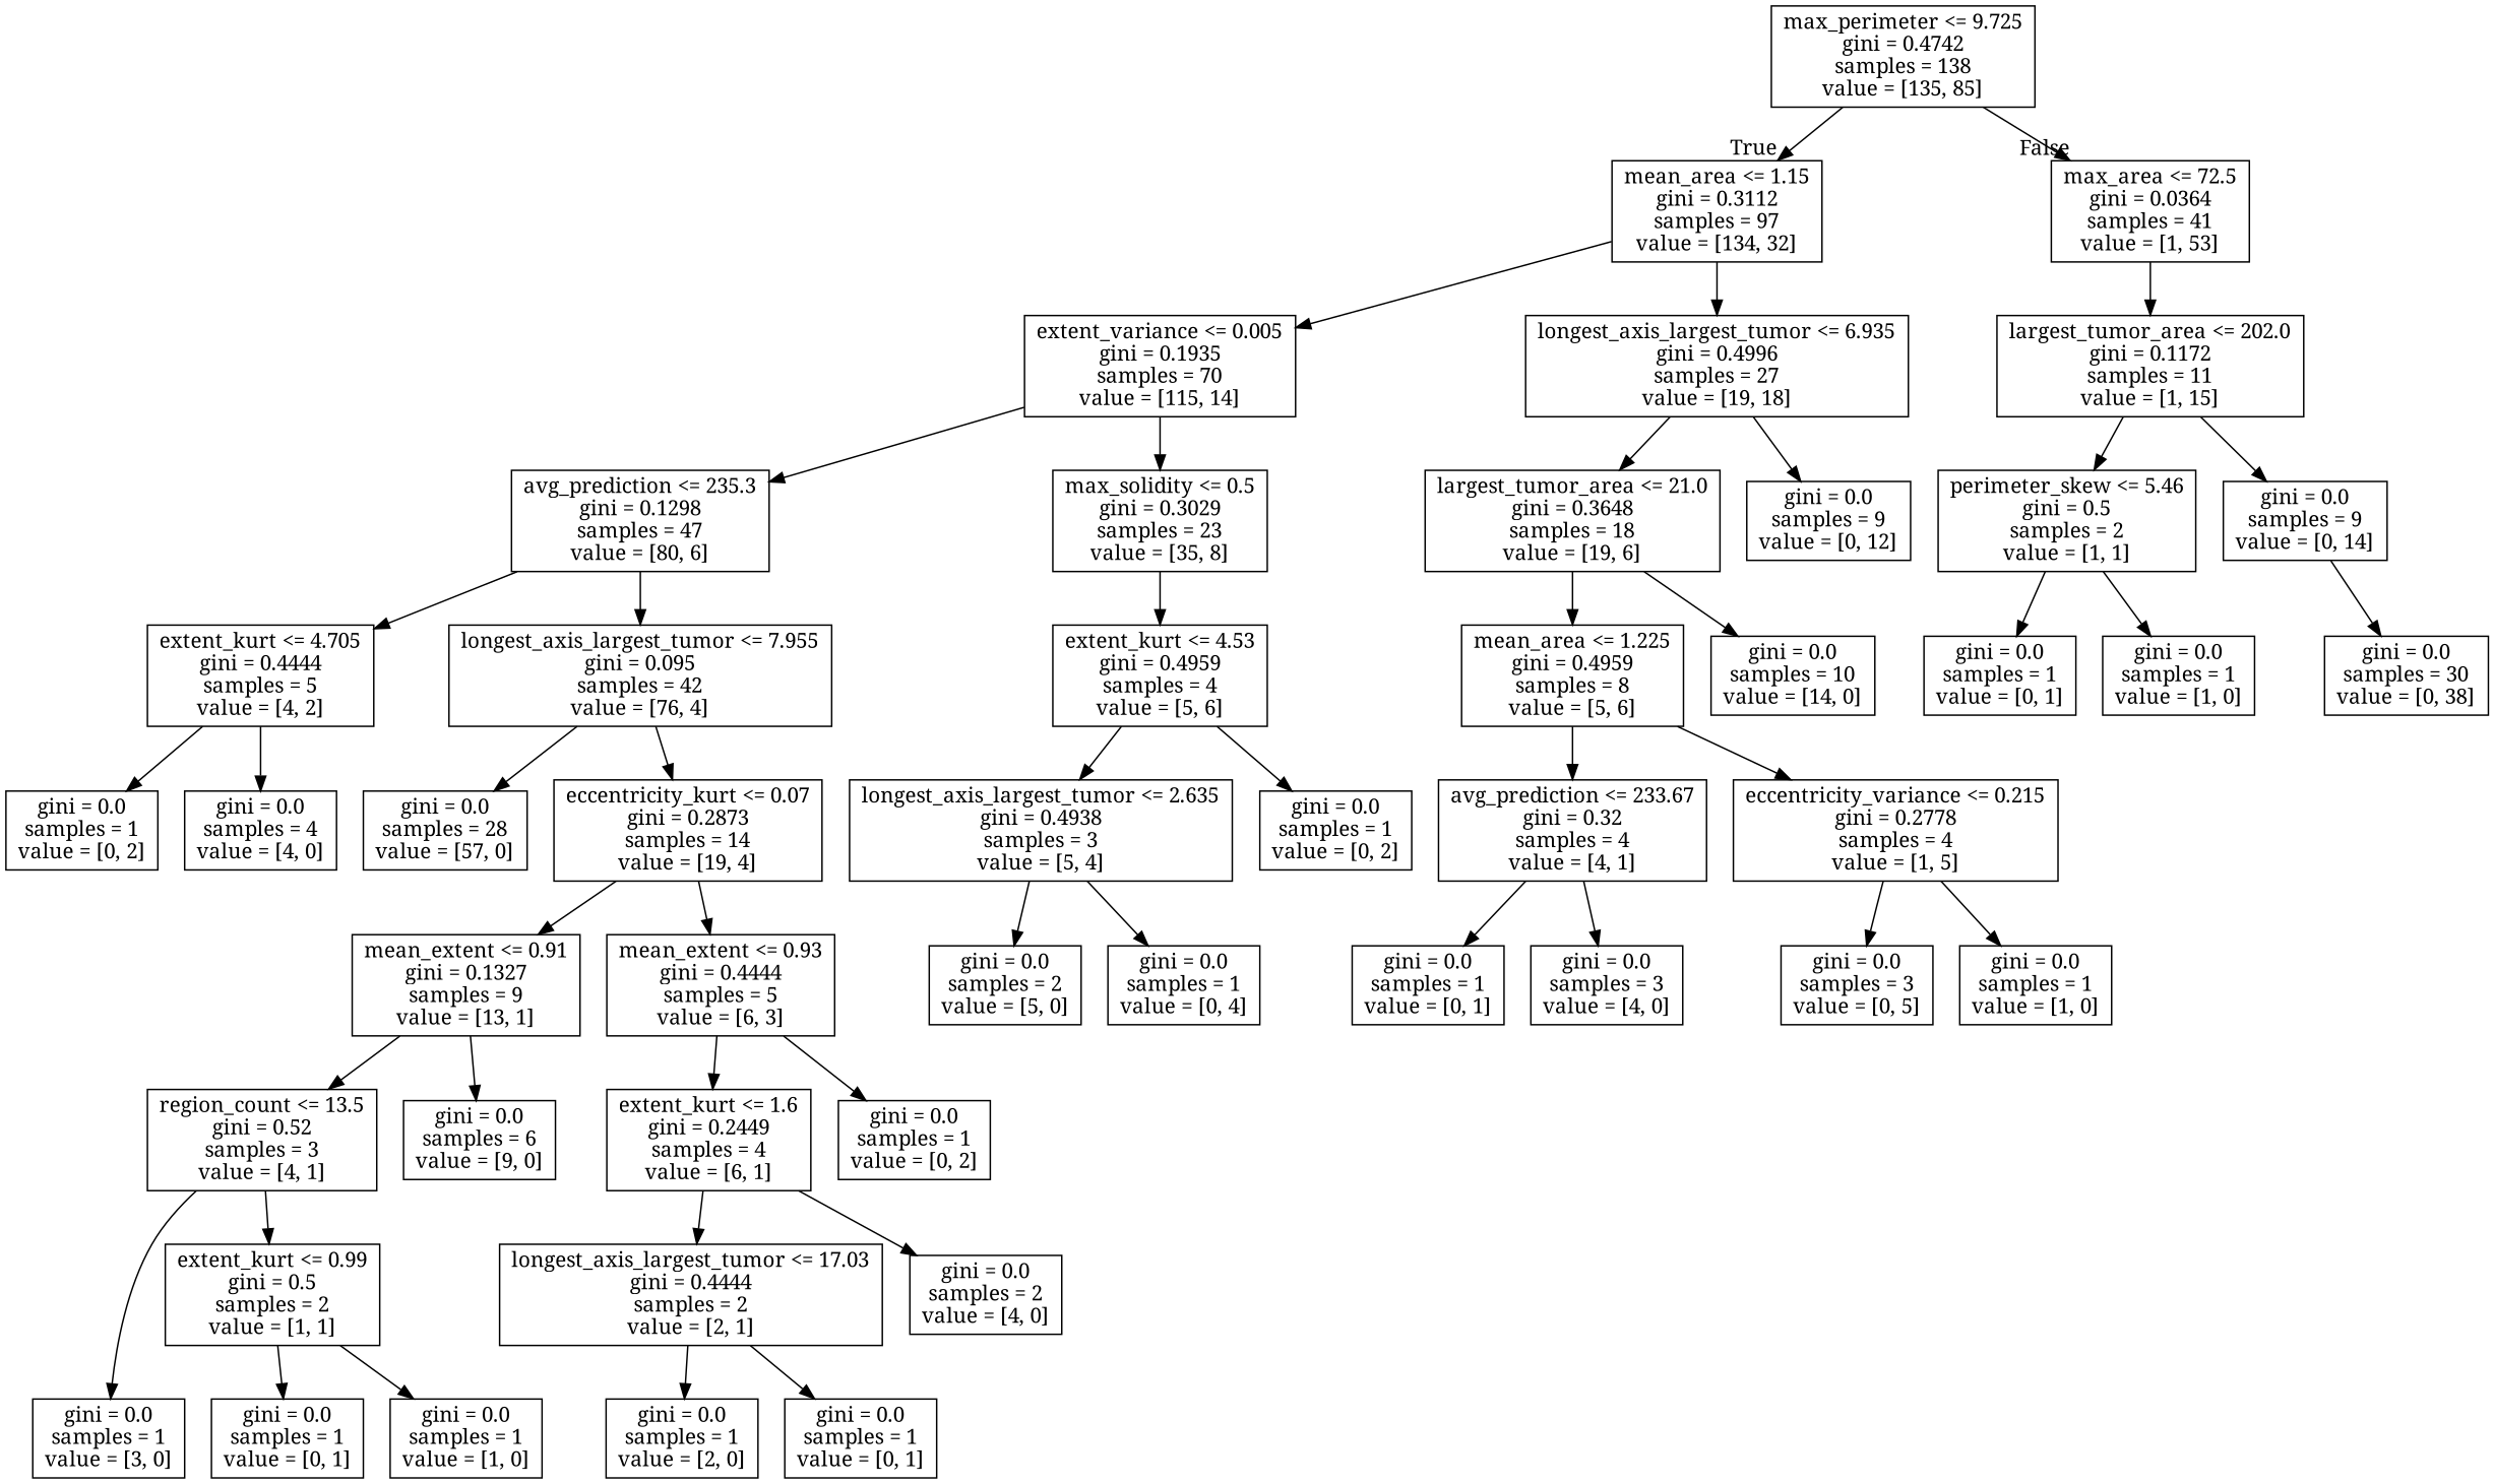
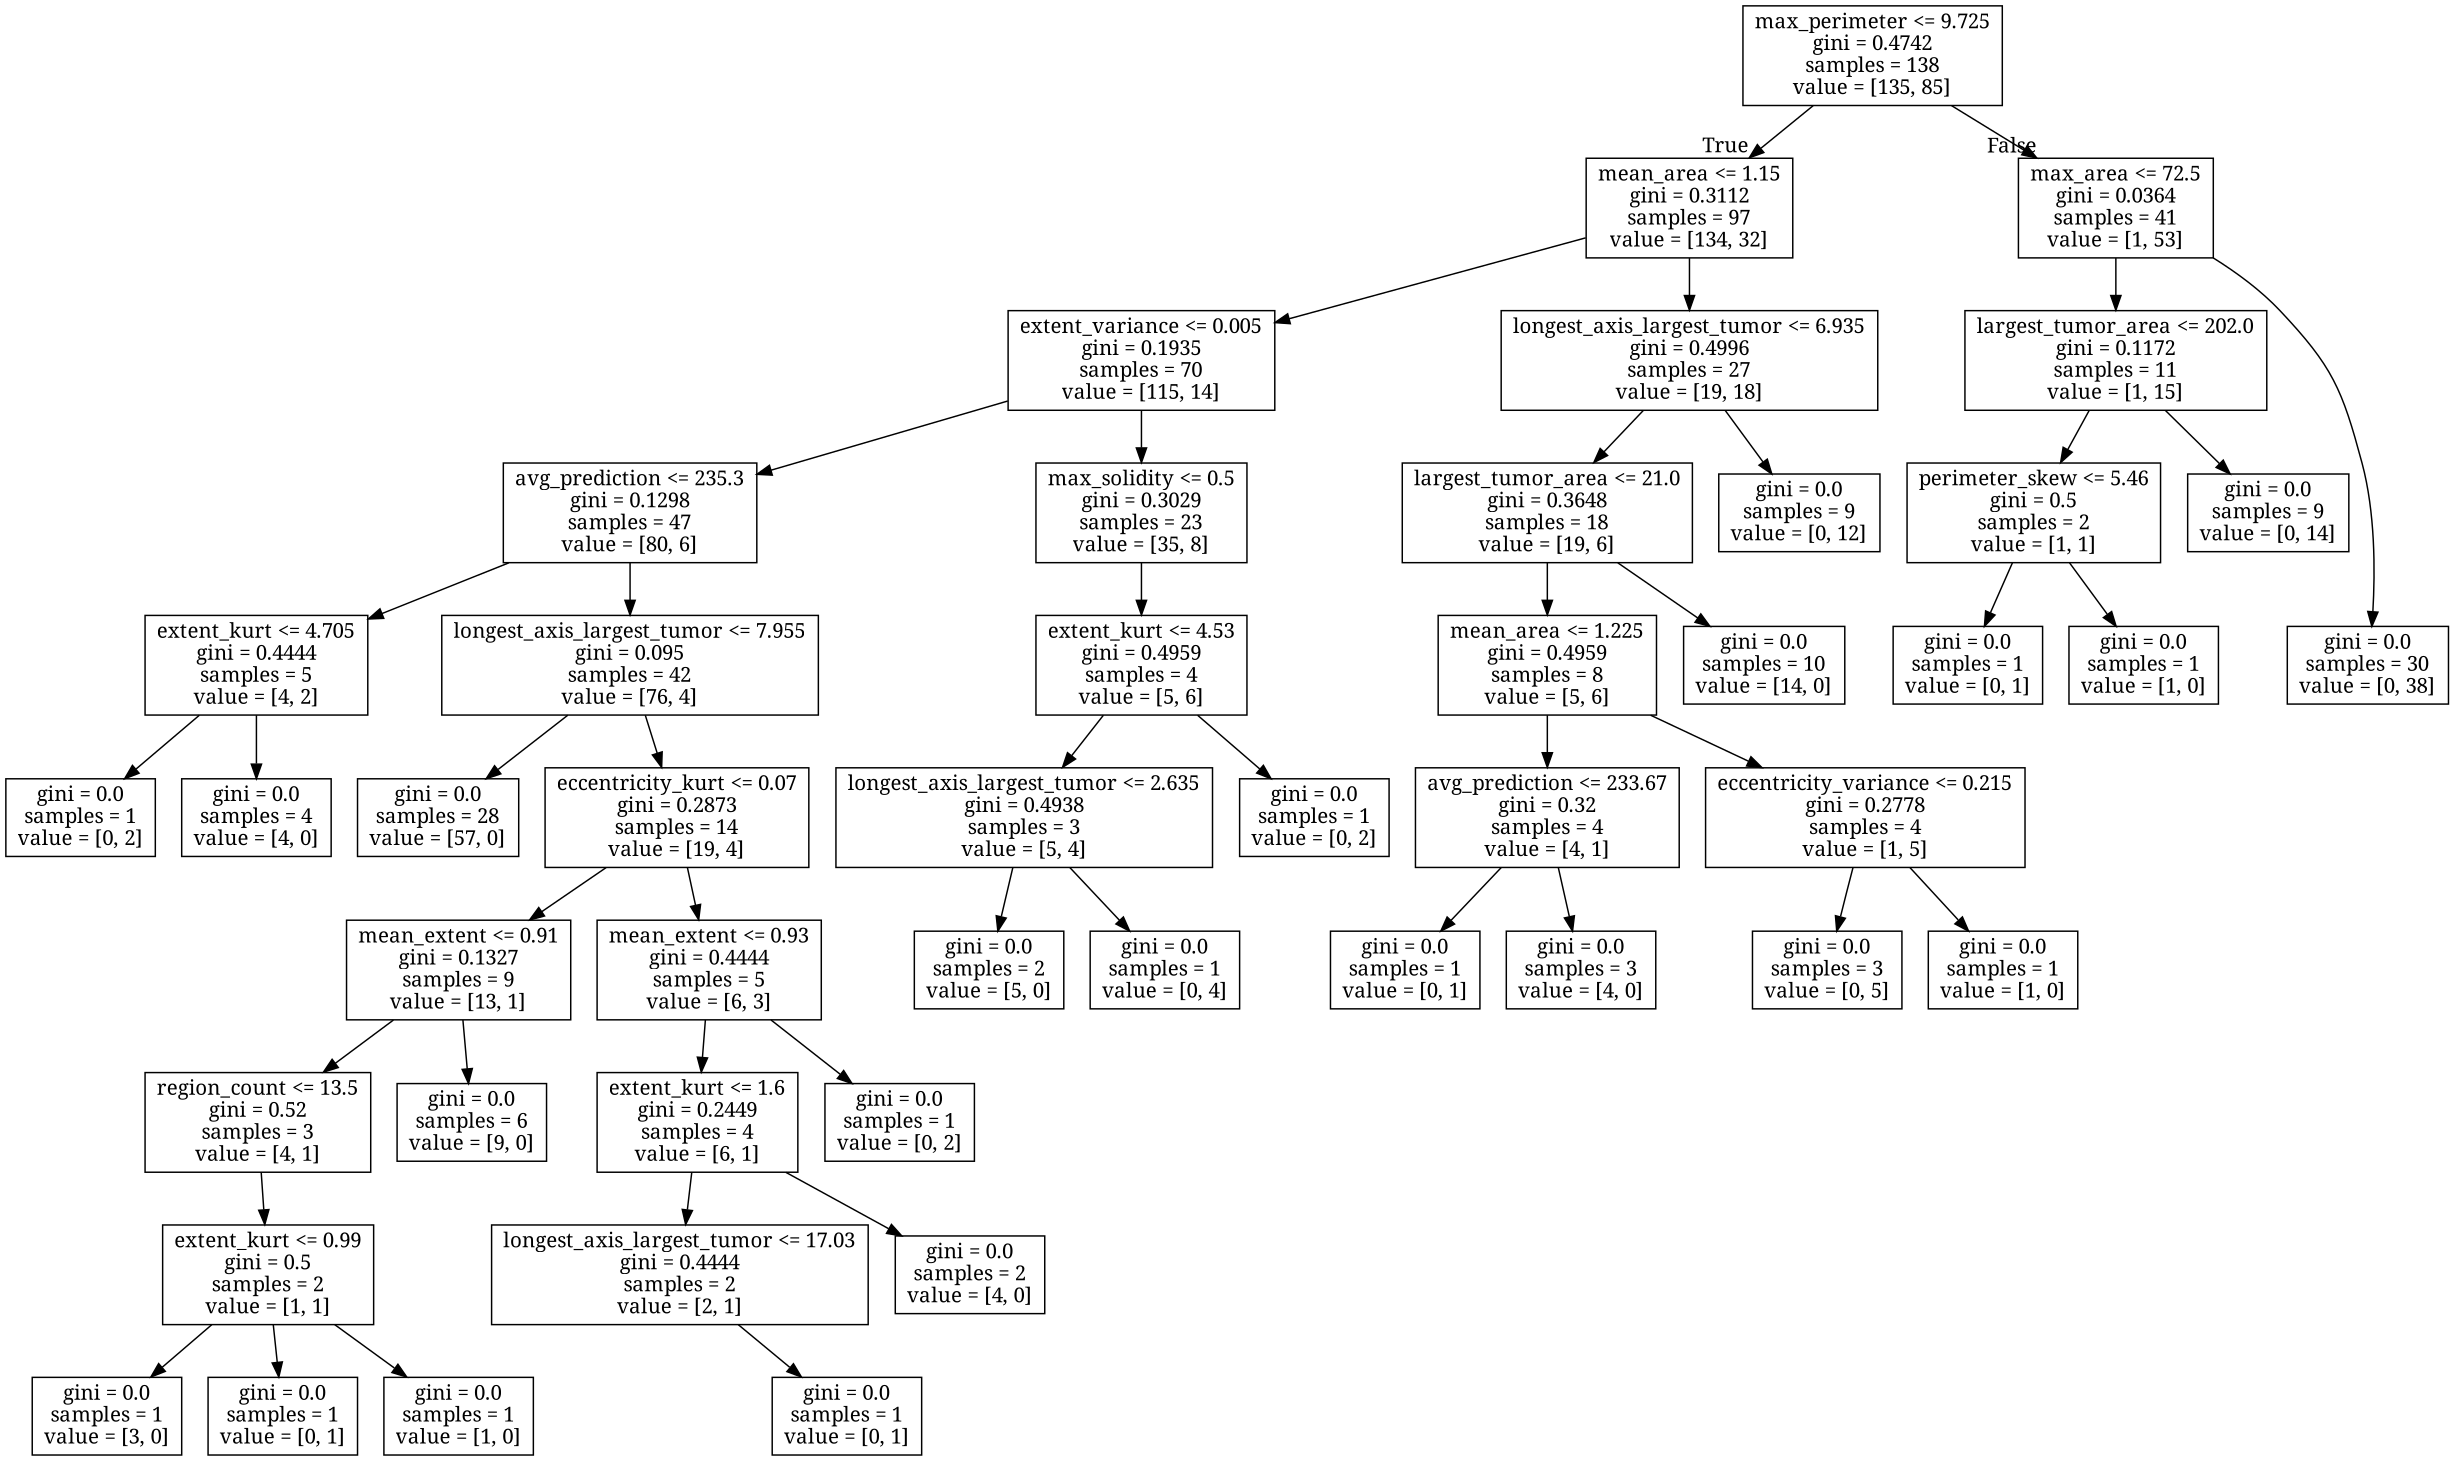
  digraph {
    fontname="Noto Serif"
    node [fontname="Noto Serif" shape=box]
    edge [fontname="Noto Serif"]
    n1 [label="max_perimeter <= 9.725\ngini = 0.4742\nsamples = 138\nvalue = [135, 85]"]
    n2 [label="mean_area <= 1.15\ngini = 0.3112\nsamples = 97\nvalue = [134, 32]"]
    n3 [label="max_area <= 72.5\ngini = 0.0364\nsamples = 41\nvalue = [1, 53]"]
    n4 [label="extent_variance <= 0.005\ngini = 0.1935\nsamples = 70\nvalue = [115, 14]"]
    n5 [label="longest_axis_largest_tumor <= 6.935\ngini = 0.4996\nsamples = 27\nvalue = [19, 18]"]
    n6 [label="largest_tumor_area <= 202.0\ngini = 0.1172\nsamples = 11\nvalue = [1, 15]"]
    n7 [label="gini = 0.0\nsamples = 30\nvalue = [0, 38]"]
    n8 [label="max_solidity <= 0.5\ngini = 0.3029\nsamples = 23\nvalue = [35, 8]"]
    n9 [label="avg_prediction <= 235.3\ngini = 0.1298\nsamples = 47\nvalue = [80, 6]"]
    n10 [label="gini = 0.0\nsamples = 9\nvalue = [0, 12]"]
    n11 [label="largest_tumor_area <= 21.0\ngini = 0.3648\nsamples = 18\nvalue = [19, 6]"]
    n12 [label="extent_kurt <= 4.53\ngini = 0.4959\nsamples = 4\nvalue = [5, 6]"]
    n13 [label="longest_axis_largest_tumor <= 7.955\ngini = 0.095\nsamples = 42\nvalue = [76, 4]"]
    n14 [label="extent_kurt <= 4.705\ngini = 0.4444\nsamples = 5\nvalue = [4, 2]"]
    n15 [label="longest_axis_largest_tumor <= 2.635\ngini = 0.4938\nsamples = 3\nvalue = [5, 4]"]
    n16 [label="gini = 0.0\nsamples = 1\nvalue = [0, 2]"]
    n17 [label="gini = 0.0\nsamples = 2\nvalue = [5, 0]"]
    n18 [label="gini = 0.0\nsamples = 1\nvalue = [0, 4]"]
    n19 [label="gini = 0.0\nsamples = 28\nvalue = [57, 0]"]
    n20 [label="eccentricity_kurt <= 0.07\ngini = 0.2873\nsamples = 14\nvalue = [19, 4]"]
    n21 [label="gini = 0.0\nsamples = 1\nvalue = [0, 2]"]
    n22 [label="gini = 0.0\nsamples = 4\nvalue = [4, 0]"]
    n23 [label="mean_extent <= 0.91\ngini = 0.1327\nsamples = 9\nvalue = [13, 1]"]
    n24 [label="mean_extent <= 0.93\ngini = 0.4444\nsamples = 5\nvalue = [6, 3]"]
    n25 [label="region_count <= 13.5\ngini = 0.52\nsamples = 3\nvalue = [4, 1]"]
    n26 [label="gini = 0.0\nsamples = 6\nvalue = [9, 0]"]
    n27 [label="extent_kurt <= 1.6\ngini = 0.2449\nsamples = 4\nvalue = [6, 1]"]
    n28 [label="gini = 0.0\nsamples = 1\nvalue = [0, 2]"]
    n29 [label="extent_kurt <= 0.99\ngini = 0.5\nsamples = 2\nvalue = [1, 1]"]
    n30 [label="gini = 0.0\nsamples = 1\nvalue = [3, 0]"]
    n31 [label="gini = 0.0\nsamples = 1\nvalue = [1, 0]"]
    n32 [label="gini = 0.0\nsamples = 1\nvalue = [0, 1]"]
    n33 [label="longest_axis_largest_tumor <= 17.03\ngini = 0.4444\nsamples = 2\nvalue = [2, 1]"]
    n34 [label="gini = 0.0\nsamples = 2\nvalue = [4, 0]"]
    n35 [label="gini = 0.0\nsamples = 1\nvalue = [0, 1]"]
-   n36 [label="gini = 0.0\nsamples = 1\nvalue = [2, 0]"]
    n37 [label="mean_area <= 1.225\ngini = 0.4959\nsamples = 8\nvalue = [5, 6]"]
    n38 [label="gini = 0.0\nsamples = 10\nvalue = [14, 0]"]
    n39 [label="avg_prediction <= 233.67\ngini = 0.32\nsamples = 4\nvalue = [4, 1]"]
    n40 [label="eccentricity_variance <= 0.215\ngini = 0.2778\nsamples = 4\nvalue = [1, 5]"]
    n41 [label="gini = 0.0\nsamples = 1\nvalue = [0, 1]"]
    n42 [label="gini = 0.0\nsamples = 3\nvalue = [4, 0]"]
    n43 [label="gini = 0.0\nsamples = 3\nvalue = [0, 5]"]
    n44 [label="gini = 0.0\nsamples = 1\nvalue = [1, 0]"]
    n45 [label="gini = 0.0\nsamples = 9\nvalue = [0, 14]"]
    n46 [label="perimeter_skew <= 5.46\ngini = 0.5\nsamples = 2\nvalue = [1, 1]"]
    n47 [label="gini = 0.0\nsamples = 1\nvalue = [1, 0]"]
    n48 [label="gini = 0.0\nsamples = 1\nvalue = [0, 1]"]
    n1 -> n2 [headlabel=True labelangle=45 labeldistance=2.5]
    n1 -> n3 [headlabel=False labelangle=-45 labeldistance=2.5]
    n2 -> n4
    n2 -> n5
    n3 -> n6
-   n45 -> n7
+   n3 -> n7
    n4 -> n8
    n4 -> n9
    n5 -> n10
    n5 -> n11
    n6 -> n45
    n6 -> n46
    n8 -> n12
    n9 -> n13
    n9 -> n14
    n11 -> n37
    n11 -> n38
    n12 -> n15
    n12 -> n16
    n13 -> n19
    n13 -> n20
    n14 -> n21
    n14 -> n22
    n15 -> n17
    n15 -> n18
    n20 -> n23
    n20 -> n24
    n23 -> n25
    n23 -> n26
    n24 -> n27
    n24 -> n28
    n25 -> n29
-   n25 -> n30
+   n29 -> n30
    n27 -> n33
    n27 -> n34
    n29 -> n31
    n29 -> n32
    n33 -> n35
-   n33 -> n36
    n37 -> n39
    n37 -> n40
    n39 -> n41
    n39 -> n42
    n40 -> n43
    n40 -> n44
    n46 -> n47
    n46 -> n48
  }
